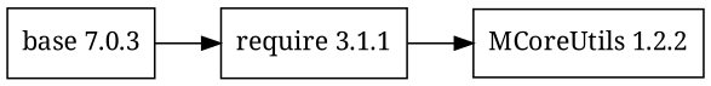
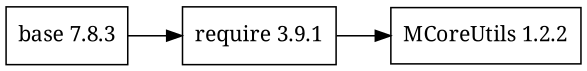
  digraph {
    fontname="Noto Serif"
    rankdir=LR
    node [fontname="Noto Serif" shape=record]
    edge [fontname="Noto Serif"]
-   n1 [label="base 7.0.3"]
-   n2 [label="require 3.1.1"]
+   n1 [label="base 7.8.3"]
+   n2 [label="require 3.9.1"]
    n3 [label="MCoreUtils 1.2.2"]
    n1 -> n2
    n2 -> n3
  }
